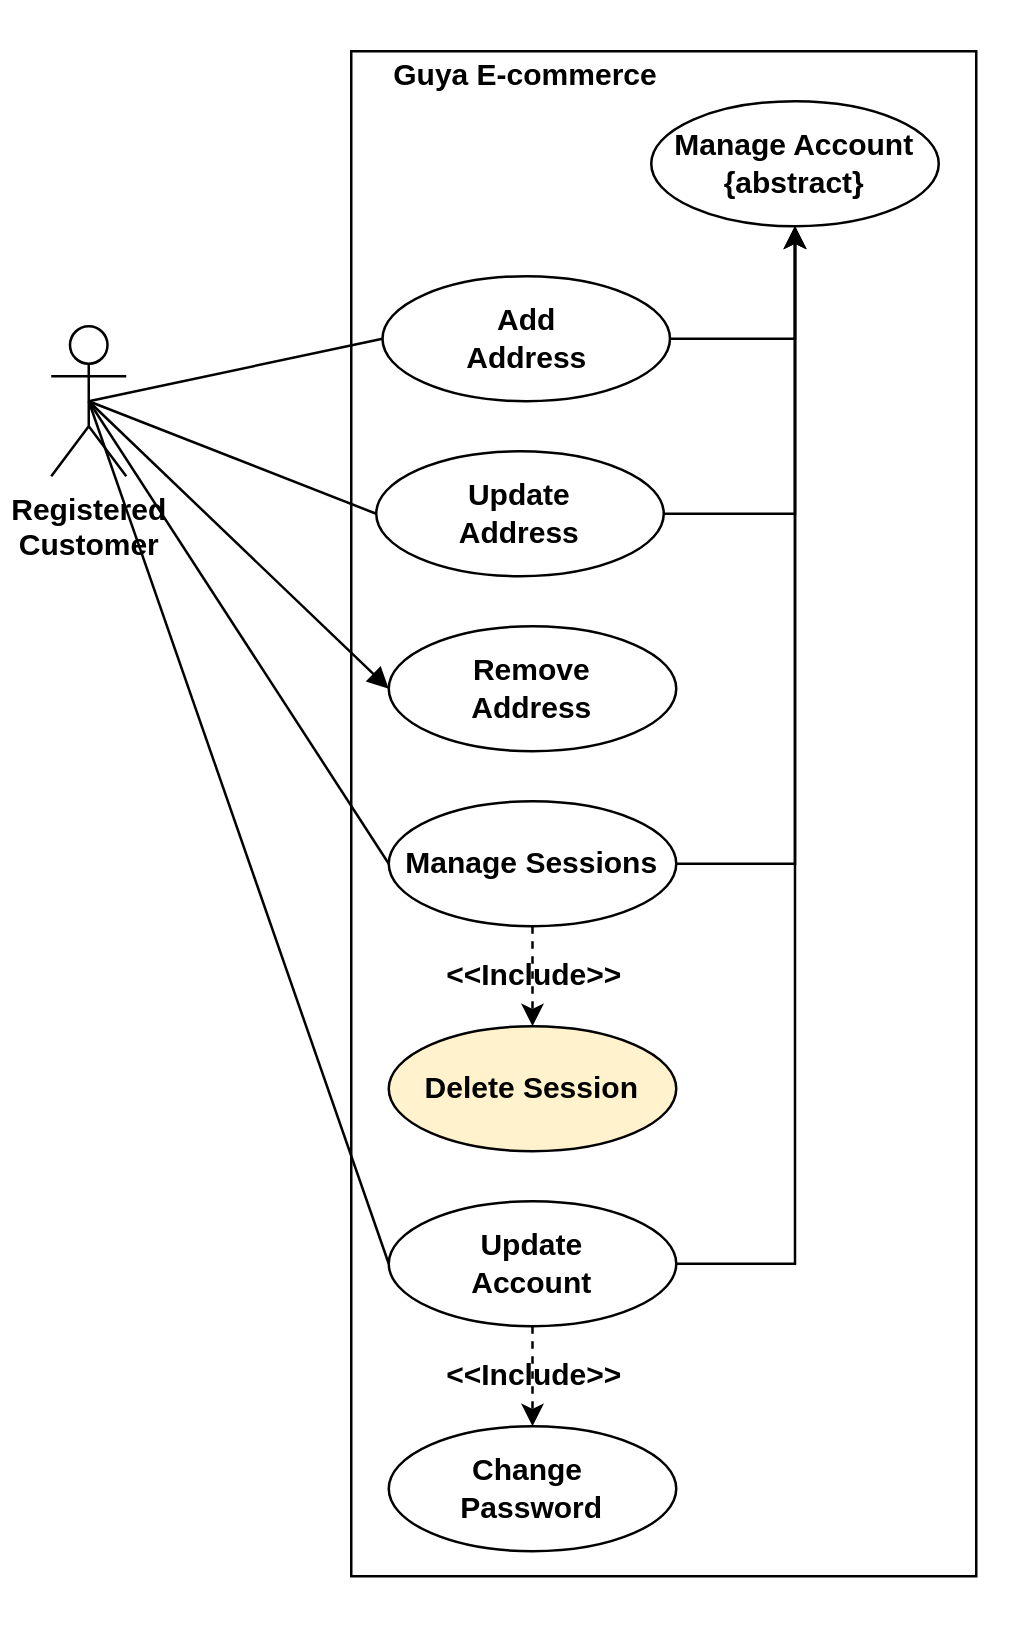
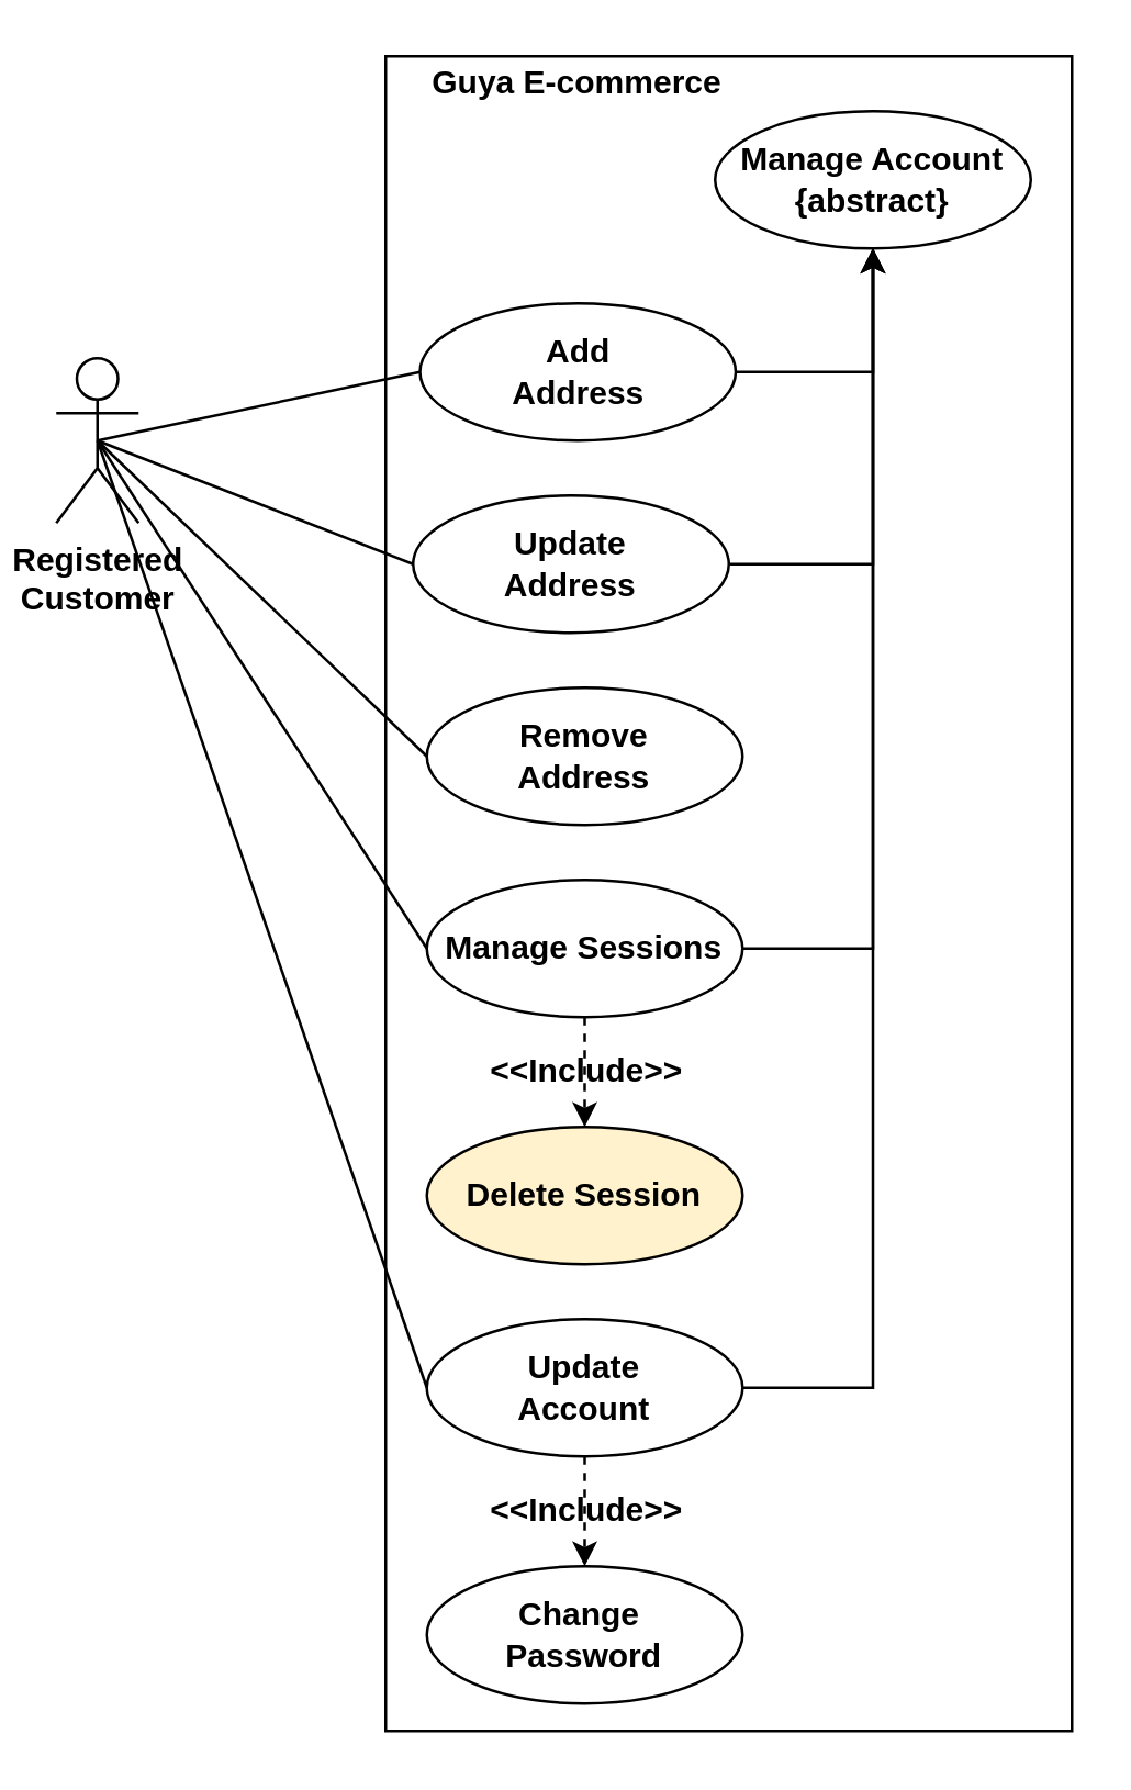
  <mxCell id="0" />
  <mxCell id="1" parent="0" />
  <mxCell id="2" value="Registered&lt;br&gt;Customer" style="shape=umlActor;verticalLabelPosition=bottom;labelBackgroundColor=#ffffff;verticalAlign=top;html=1;outlineConnect=0;fontStyle=1" vertex="1" parent="1"><mxGeometry x="20" y="130" width="30" height="60" as="geometry" /></mxCell>
  <mxCell id="3" value="" style="rounded=0;whiteSpace=wrap;html=1;" vertex="1" parent="1"><mxGeometry x="140" y="20" width="250" height="610" as="geometry" /></mxCell>
  <mxCell id="4" value="Guya E-commerce" style="text;html=1;strokeColor=none;fillColor=none;align=center;verticalAlign=middle;whiteSpace=wrap;rounded=0;fontStyle=1" vertex="1" parent="1"><mxGeometry x="150" y="20" width="120" height="20" as="geometry" /></mxCell>
  <mxCell id="5" value="Manage Account&lt;br&gt;{abstract}" style="ellipse;whiteSpace=wrap;html=1;fontStyle=1;align=center;horizontal=1;labelBackgroundColor=none;labelBorderColor=none;shadow=0;" vertex="1" parent="1"><mxGeometry x="260" y="40" width="115" height="50" as="geometry" /></mxCell>
  <mxCell id="6" style="edgeStyle=orthogonalEdgeStyle;rounded=0;orthogonalLoop=1;jettySize=auto;html=1;exitX=1;exitY=0.5;exitDx=0;exitDy=0;entryX=0.5;entryY=1;entryDx=0;entryDy=0;" edge="1" parent="1" source="7" target="5"><mxGeometry relative="1" as="geometry" /></mxCell>
  <mxCell id="7" value="Add &lt;br&gt;Address" style="ellipse;whiteSpace=wrap;html=1;fontStyle=1;align=center;horizontal=1;labelBackgroundColor=none;labelBorderColor=none;shadow=0;" vertex="1" parent="1"><mxGeometry x="152.5" y="110" width="115" height="50" as="geometry" /></mxCell>
  <mxCell id="8" style="edgeStyle=orthogonalEdgeStyle;rounded=0;orthogonalLoop=1;jettySize=auto;html=1;exitX=1;exitY=0.5;exitDx=0;exitDy=0;entryX=0.5;entryY=1;entryDx=0;entryDy=0;" edge="1" parent="1" source="9" target="5"><mxGeometry relative="1" as="geometry" /></mxCell>
  <mxCell id="9" value="Update&lt;br&gt;Address" style="ellipse;whiteSpace=wrap;html=1;fontStyle=1;align=center;horizontal=1;labelBackgroundColor=none;labelBorderColor=none;shadow=0;" vertex="1" parent="1"><mxGeometry x="150" y="180" width="115" height="50" as="geometry" /></mxCell>
  <mxCell id="10" value="Remove&lt;br&gt;Address" style="ellipse;whiteSpace=wrap;html=1;fontStyle=1;align=center;horizontal=1;labelBackgroundColor=none;labelBorderColor=none;shadow=0;" vertex="1" parent="1"><mxGeometry x="155" y="250" width="115" height="50" as="geometry" /></mxCell>
  <mxCell id="11" style="edgeStyle=orthogonalEdgeStyle;rounded=0;orthogonalLoop=1;jettySize=auto;html=1;exitX=1;exitY=0.5;exitDx=0;exitDy=0;entryX=0.5;entryY=1;entryDx=0;entryDy=0;" edge="1" parent="1" source="12" target="5"><mxGeometry relative="1" as="geometry"><Array as="points"><mxPoint x="318" y="505" /></Array></mxGeometry></mxCell>
  <mxCell id="12" value="Update&lt;br&gt;Account" style="ellipse;whiteSpace=wrap;html=1;fontStyle=1;align=center;horizontal=1;labelBackgroundColor=none;labelBorderColor=none;shadow=0;" vertex="1" parent="1"><mxGeometry x="155" y="480" width="115" height="50" as="geometry" /></mxCell>
  <mxCell id="13" value="Change&amp;nbsp;&lt;br&gt;Password" style="ellipse;whiteSpace=wrap;html=1;fontStyle=1;align=center;horizontal=1;labelBackgroundColor=none;labelBorderColor=none;shadow=0;" vertex="1" parent="1"><mxGeometry x="155" y="570" width="115" height="50" as="geometry" /></mxCell>
  <mxCell id="14" value="" style="endArrow=none;html=1;entryX=0;entryY=0.5;entryDx=0;entryDy=0;" edge="1" parent="1" target="7"><mxGeometry width="50" height="50" relative="1" as="geometry"><mxPoint x="35" y="160" as="sourcePoint" /><mxPoint x="70" y="420" as="targetPoint" /></mxGeometry></mxCell>
  <mxCell id="15" value="" style="endArrow=none;html=1;entryX=0;entryY=0.5;entryDx=0;entryDy=0;exitX=0.5;exitY=0.5;exitDx=0;exitDy=0;exitPerimeter=0;" edge="1" parent="1" source="2" target="9"><mxGeometry width="50" height="50" relative="1" as="geometry"><mxPoint x="45" y="170" as="sourcePoint" /><mxPoint x="162.5" y="145" as="targetPoint" /></mxGeometry></mxCell>
  <mxCell id="16" value="&amp;lt;&amp;lt;Include&amp;gt;&amp;gt;" style="html=1;verticalAlign=middle;fontSize=12;fontStyle=1;fillColor=#ffffff;labelBackgroundColor=none;labelBorderColor=none;exitX=0.5;exitY=1;exitDx=0;exitDy=0;dashed=1;entryX=0.5;entryY=0;entryDx=0;entryDy=0;" edge="1" parent="1" source="12" target="13"><mxGeometry relative="1" as="geometry"><mxPoint x="210" y="160" as="sourcePoint" /><mxPoint x="590" y="310" as="targetPoint" /><Array as="points" /></mxGeometry></mxCell>
  <mxCell id="17" style="edgeStyle=orthogonalEdgeStyle;rounded=0;orthogonalLoop=1;jettySize=auto;html=1;exitX=1;exitY=0.5;exitDx=0;exitDy=0;entryX=0.5;entryY=1;entryDx=0;entryDy=0;" edge="1" parent="1" source="18" target="5"><mxGeometry relative="1" as="geometry" /></mxCell>
  <mxCell id="18" value="Manage Sessions" style="ellipse;whiteSpace=wrap;html=1;fontStyle=1;labelBackgroundColor=none;labelBorderColor=none;" vertex="1" parent="1"><mxGeometry x="155" y="320" width="115" height="50" as="geometry" /></mxCell>
  <mxCell id="19" value="Delete Session" style="ellipse;whiteSpace=wrap;html=1;fontStyle=1;labelBackgroundColor=none;labelBorderColor=none;fillColor=#fff2cc;" vertex="1" parent="1"><mxGeometry x="155" y="410" width="115" height="50" as="geometry" /></mxCell>
  <mxCell id="20" value="&amp;lt;&amp;lt;Include&amp;gt;&amp;gt;" style="html=1;verticalAlign=middle;fontSize=12;fontStyle=1;fillColor=#ffffff;labelBackgroundColor=none;labelBorderColor=none;dashed=1;entryX=0.5;entryY=0;entryDx=0;entryDy=0;exitX=0.5;exitY=1;exitDx=0;exitDy=0;" edge="1" parent="1" source="18" target="19"><mxGeometry relative="1" as="geometry"><mxPoint x="90" y="380" as="sourcePoint" /><mxPoint x="360" y="355" as="targetPoint" /><Array as="points" /></mxGeometry></mxCell>
  <mxCell id="21" style="edgeStyle=none;orthogonalLoop=1;jettySize=auto;html=1;exitX=0.5;exitY=0.5;exitDx=0;exitDy=0;exitPerimeter=0;entryX=0;entryY=0.5;entryDx=0;entryDy=0;endArrow=none;" edge="1" parent="1" source="2" target="12"><mxGeometry relative="1" as="geometry" /></mxCell>
  <mxCell id="22" style="edgeStyle=none;orthogonalLoop=1;jettySize=auto;html=1;exitX=0.5;exitY=0.5;exitDx=0;exitDy=0;exitPerimeter=0;entryX=0;entryY=0.5;entryDx=0;entryDy=0;endArrow=none;" edge="1" parent="1" source="2" target="18"><mxGeometry relative="1" as="geometry" /></mxCell>
- <mxCell id="23" style="edgeStyle=none;orthogonalLoop=1;jettySize=auto;html=1;exitX=0.5;exitY=0.5;exitDx=0;exitDy=0;exitPerimeter=0;entryX=0;entryY=0.5;entryDx=0;entryDy=0;endArrow=block;" edge="1" parent="1" source="2" target="10"><mxGeometry relative="1" as="geometry" /></mxCell>
+ <mxCell id="23" style="edgeStyle=none;orthogonalLoop=1;jettySize=auto;html=1;exitX=0.5;exitY=0.5;exitDx=0;exitDy=0;exitPerimeter=0;entryX=0;entryY=0.5;entryDx=0;entryDy=0;endArrow=none;" edge="1" parent="1" source="2" target="10"><mxGeometry relative="1" as="geometry" /></mxCell>
